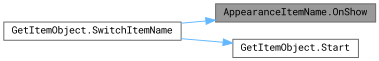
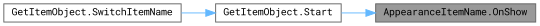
  digraph {
    fontname="Roboto Mono"
    rankdir=RL
    node [color=grey40 fillcolor=white fontname="Roboto Mono" fontsize=10 shape=box style=filled]
    edge [color=steelblue1 dir=back fontname="Roboto Mono" fontsize=10 labelfontname=Helvetica labelfontsize=10 style=solid]
    n1 [color=gray40 fillcolor=grey60 fontcolor=black height=0.2 label="AppearanceItemName.OnShow" width=0.4]
    n2 [height=0.2 label="GetItemObject.SwitchItemName" width=0.4]
    n3 [height=0.2 label="GetItemObject.Start" width=0.4]
-   n1 -> n2
+   n1 -> n3
    n3 -> n2
  }
